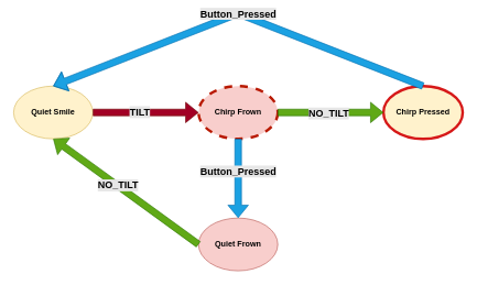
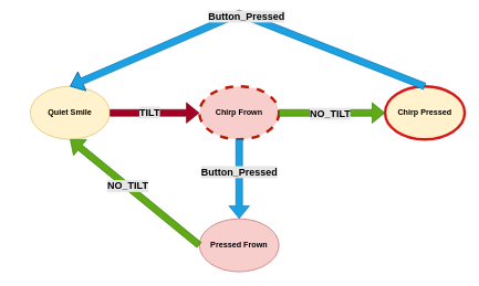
  <mxCell id="0" />
  <mxCell id="1" parent="0" />
- <mxCell id="2" value="&lt;b&gt;Quiet Smile&lt;/b&gt;" style="ellipse;whiteSpace=wrap;html=1;fillColor=#fff2cc;strokeColor=#d6b656;" vertex="1" parent="1"><mxGeometry x="20" y="130" width="120" height="80" as="geometry" /></mxCell>
+ <mxCell id="2" value="&lt;b&gt;Quiet Smile&lt;/b&gt;" style="ellipse;whiteSpace=wrap;html=1;fillColor=#fff2cc;strokeColor=#d6b656;" vertex="1" parent="1"><mxGeometry x="45" y="130" width="120" height="80" as="geometry" /></mxCell>
  <mxCell id="3" value="&lt;b&gt;Chirp Pressed&lt;/b&gt;" style="ellipse;whiteSpace=wrap;html=1;fillColor=#fff2cc;strokeColor=#D61818;strokeWidth=4;" vertex="1" parent="1"><mxGeometry x="580" y="130" width="120" height="80" as="geometry" /></mxCell>
- <mxCell id="4" value="&lt;b&gt;Quiet Frown&lt;/b&gt;" style="ellipse;whiteSpace=wrap;html=1;fillColor=#f8cecc;strokeColor=#B85450;" vertex="1" parent="1"><mxGeometry x="300" y="330" width="120" height="80" as="geometry" /></mxCell>
+ <mxCell id="4" value="&lt;b&gt;Pressed Frown&lt;/b&gt;" style="ellipse;whiteSpace=wrap;html=1;fillColor=#f8cecc;strokeColor=#B85450;" vertex="1" parent="1"><mxGeometry x="300" y="330" width="120" height="80" as="geometry" /></mxCell>
  <mxCell id="5" value="&lt;b&gt;Chirp Frown&lt;/b&gt;" style="ellipse;whiteSpace=wrap;html=1;fillColor=#f8cecc;strokeColor=#B81900;strokeWidth=4;dashed=1;" vertex="1" parent="1"><mxGeometry x="300" y="130" width="120" height="80" as="geometry" /></mxCell>
  <mxCell id="6" value="" style="shape=flexArrow;endArrow=classic;html=1;rounded=0;entryX=0;entryY=0.5;entryDx=0;entryDy=0;exitX=1;exitY=0.5;exitDx=0;exitDy=0;fillColor=#a20025;strokeColor=#6F0000;" edge="1" parent="1" source="2" target="5"><mxGeometry width="50" height="50" relative="1" as="geometry"><mxPoint x="150" y="210" as="sourcePoint" /><mxPoint x="280" y="360" as="targetPoint" /></mxGeometry></mxCell>
  <mxCell id="7" value="&lt;font style=&quot;font-size: 15px;&quot;&gt;TILT&lt;/font&gt;" style="edgeLabel;html=1;align=center;verticalAlign=middle;resizable=0;points=[];fontStyle=1;labelBackgroundColor=#E6E6E6;" vertex="1" connectable="0" parent="6"><mxGeometry x="-0.13" y="2" relative="1" as="geometry"><mxPoint as="offset" /></mxGeometry></mxCell>
  <mxCell id="8" value="" style="shape=flexArrow;endArrow=classic;html=1;rounded=0;exitX=1;exitY=0.5;exitDx=0;exitDy=0;entryX=0;entryY=0.5;entryDx=0;entryDy=0;fillColor=#60a917;strokeColor=#2D7600;" edge="1" parent="1" source="5" target="3"><mxGeometry width="50" height="50" relative="1" as="geometry"><mxPoint x="300" y="600" as="sourcePoint" /><mxPoint x="350" y="550" as="targetPoint" /></mxGeometry></mxCell>
  <mxCell id="9" value="&lt;font style=&quot;font-size: 15px;&quot;&gt;NO_TILT&lt;/font&gt;" style="edgeLabel;html=1;align=center;verticalAlign=middle;resizable=0;points=[];fontStyle=1;labelBackgroundColor=#E6E6E6;" vertex="1" connectable="0" parent="8"><mxGeometry x="-0.05" relative="1" as="geometry"><mxPoint as="offset" /></mxGeometry></mxCell>
  <mxCell id="10" value="" style="shape=flexArrow;endArrow=classic;html=1;rounded=0;exitX=0.5;exitY=1;exitDx=0;exitDy=0;entryX=0.5;entryY=0;entryDx=0;entryDy=0;fillColor=#1ba1e2;strokeColor=#006EAF;" edge="1" parent="1" source="5" target="4"><mxGeometry width="50" height="50" relative="1" as="geometry"><mxPoint x="300" y="600" as="sourcePoint" /><mxPoint x="350" y="550" as="targetPoint" /></mxGeometry></mxCell>
  <mxCell id="11" value="&lt;font style=&quot;font-size: 15px;&quot;&gt;Button_Pressed&lt;/font&gt;" style="edgeLabel;html=1;align=center;verticalAlign=middle;resizable=0;points=[];fontStyle=1;labelBackgroundColor=#E6E6E6;" vertex="1" connectable="0" parent="10"><mxGeometry x="-0.2" y="-1" relative="1" as="geometry"><mxPoint as="offset" /></mxGeometry></mxCell>
  <mxCell id="12" value="" style="shape=flexArrow;endArrow=classic;html=1;rounded=0;exitX=0.5;exitY=0;exitDx=0;exitDy=0;entryX=0.5;entryY=0;entryDx=0;entryDy=0;fillColor=#1ba1e2;strokeColor=#006EAF;" edge="1" parent="1" source="3" target="2"><mxGeometry width="50" height="50" relative="1" as="geometry"><mxPoint x="300" y="600" as="sourcePoint" /><mxPoint x="350" y="550" as="targetPoint" /><Array as="points"><mxPoint x="360" y="20" /></Array></mxGeometry></mxCell>
  <mxCell id="13" value="&lt;font style=&quot;font-size: 15px;&quot;&gt;Button_Pressed&lt;/font&gt;" style="edgeLabel;html=1;align=center;verticalAlign=middle;resizable=0;points=[];fontStyle=1;labelBackgroundColor=#E6E6E6;" vertex="1" connectable="0" parent="12"><mxGeometry x="-0.08" y="1" relative="1" as="geometry"><mxPoint x="-22" y="-10" as="offset" /></mxGeometry></mxCell>
  <mxCell id="14" value="" style="shape=flexArrow;endArrow=classic;html=1;rounded=0;exitX=0;exitY=0.5;exitDx=0;exitDy=0;entryX=0.5;entryY=1;entryDx=0;entryDy=0;fillColor=#60a917;strokeColor=#2D7600;" edge="1" parent="1" source="4" target="2"><mxGeometry width="50" height="50" relative="1" as="geometry"><mxPoint x="300" y="600" as="sourcePoint" /><mxPoint x="350" y="550" as="targetPoint" /></mxGeometry></mxCell>
  <mxCell id="15" value="&lt;font style=&quot;font-size: 15px;&quot;&gt;NO_TILT&lt;/font&gt;" style="edgeLabel;html=1;align=center;verticalAlign=middle;resizable=0;points=[];fontStyle=1;labelBackgroundColor=#E6E6E6;" vertex="1" connectable="0" parent="14"><mxGeometry x="0.115" y="-1" relative="1" as="geometry"><mxPoint as="offset" /></mxGeometry></mxCell>
